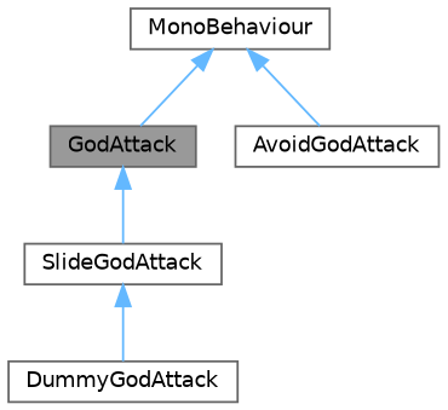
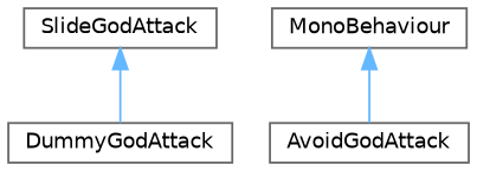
  digraph {
    node [color=gray40 fillcolor=white fontname=Helvetica fontsize=10 shape=box style=filled]
    edge [color=steelblue1 dir=back fontname=Helvetica fontsize=10 labelfontname=Helvetica labelfontsize=10 style=solid]
-   n1 [fillcolor=grey60 fontcolor=black height=0.2 label=GodAttack width=0.4]
    n2 [height=0.2 label=SlideGodAttack width=0.4]
    n3 [height=0.2 label=AvoidGodAttack width=0.4]
    n4 [height=0.2 label=DummyGodAttack width=0.4]
    n5 [height=0.2 label=MonoBehaviour width=0.4]
-   n1 -> n2
    n2 -> n4
-   n5 -> n1
    n5 -> n3
  }
